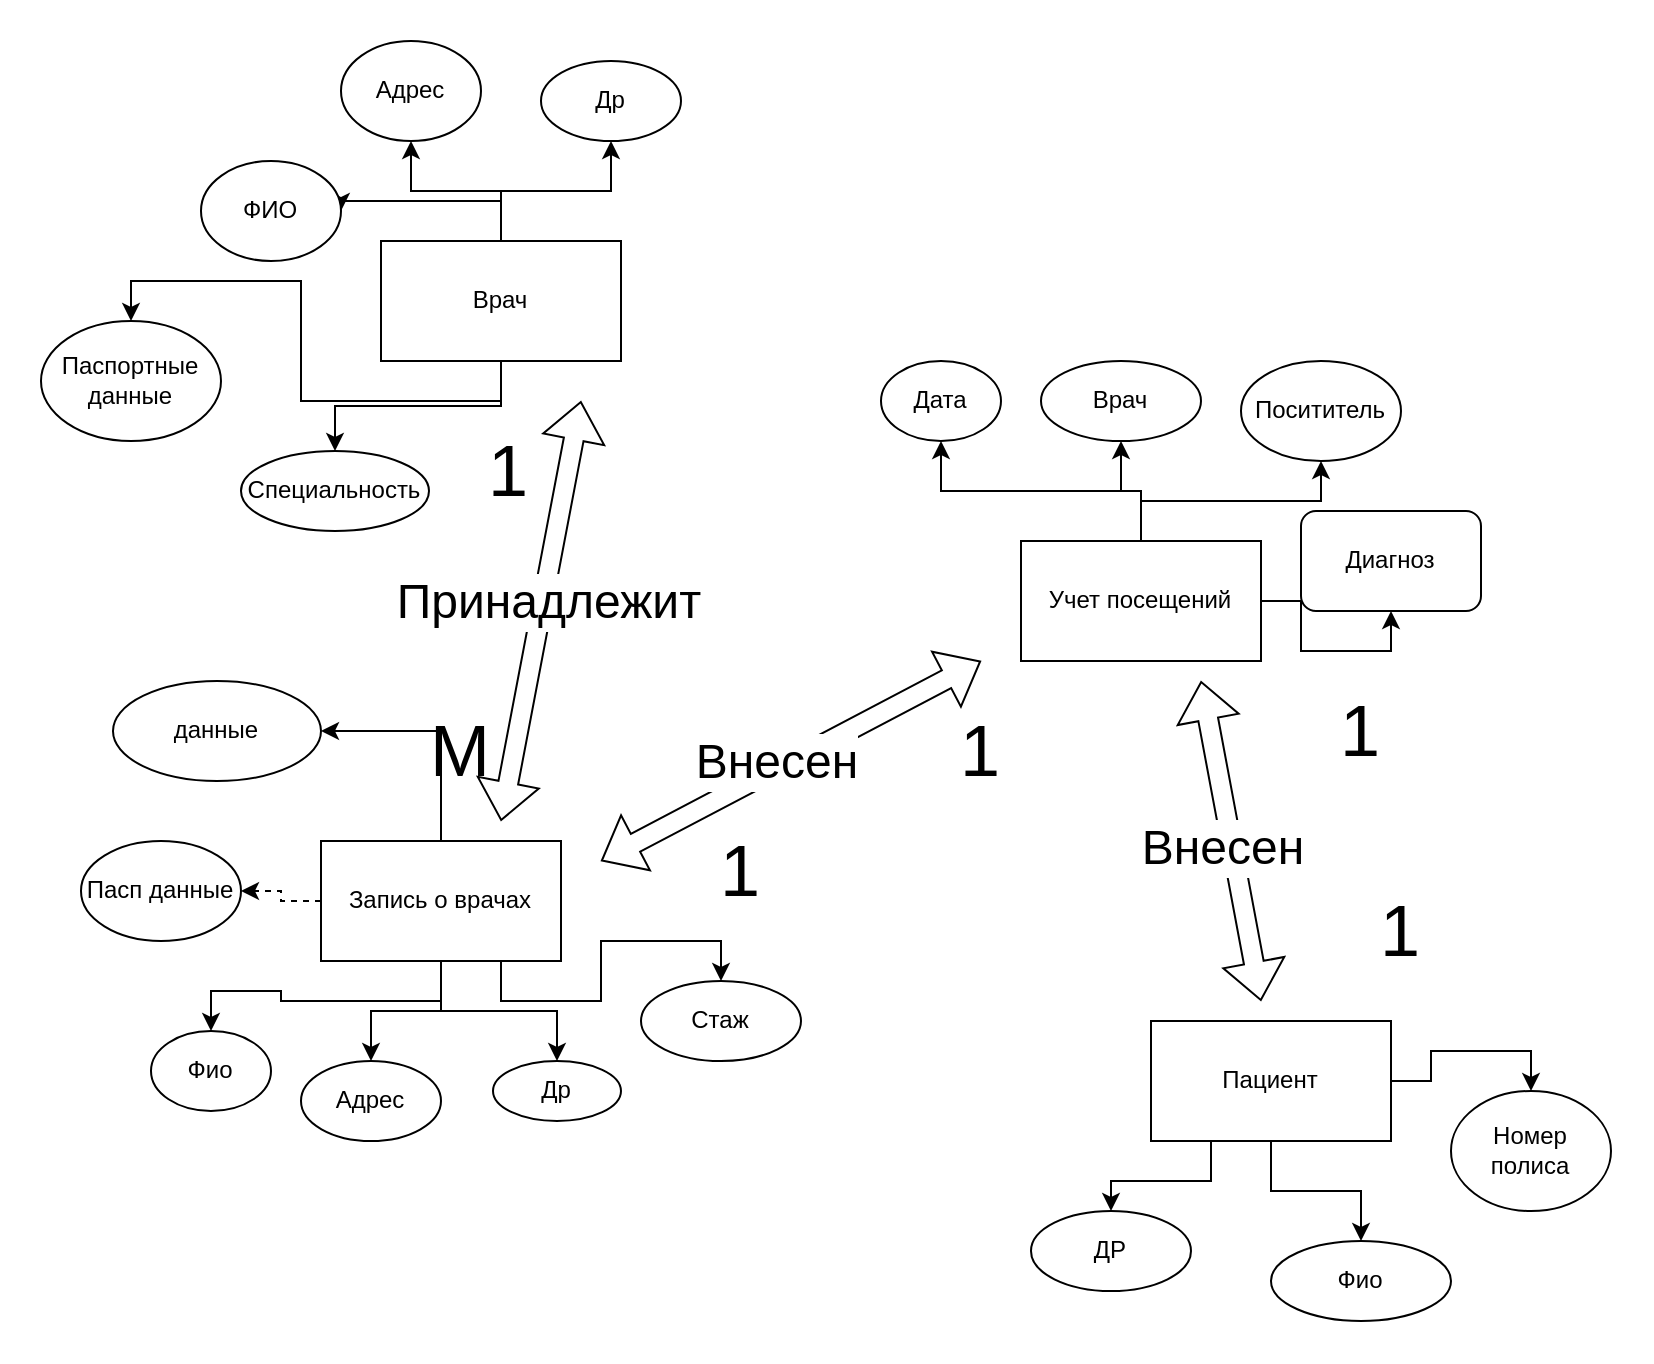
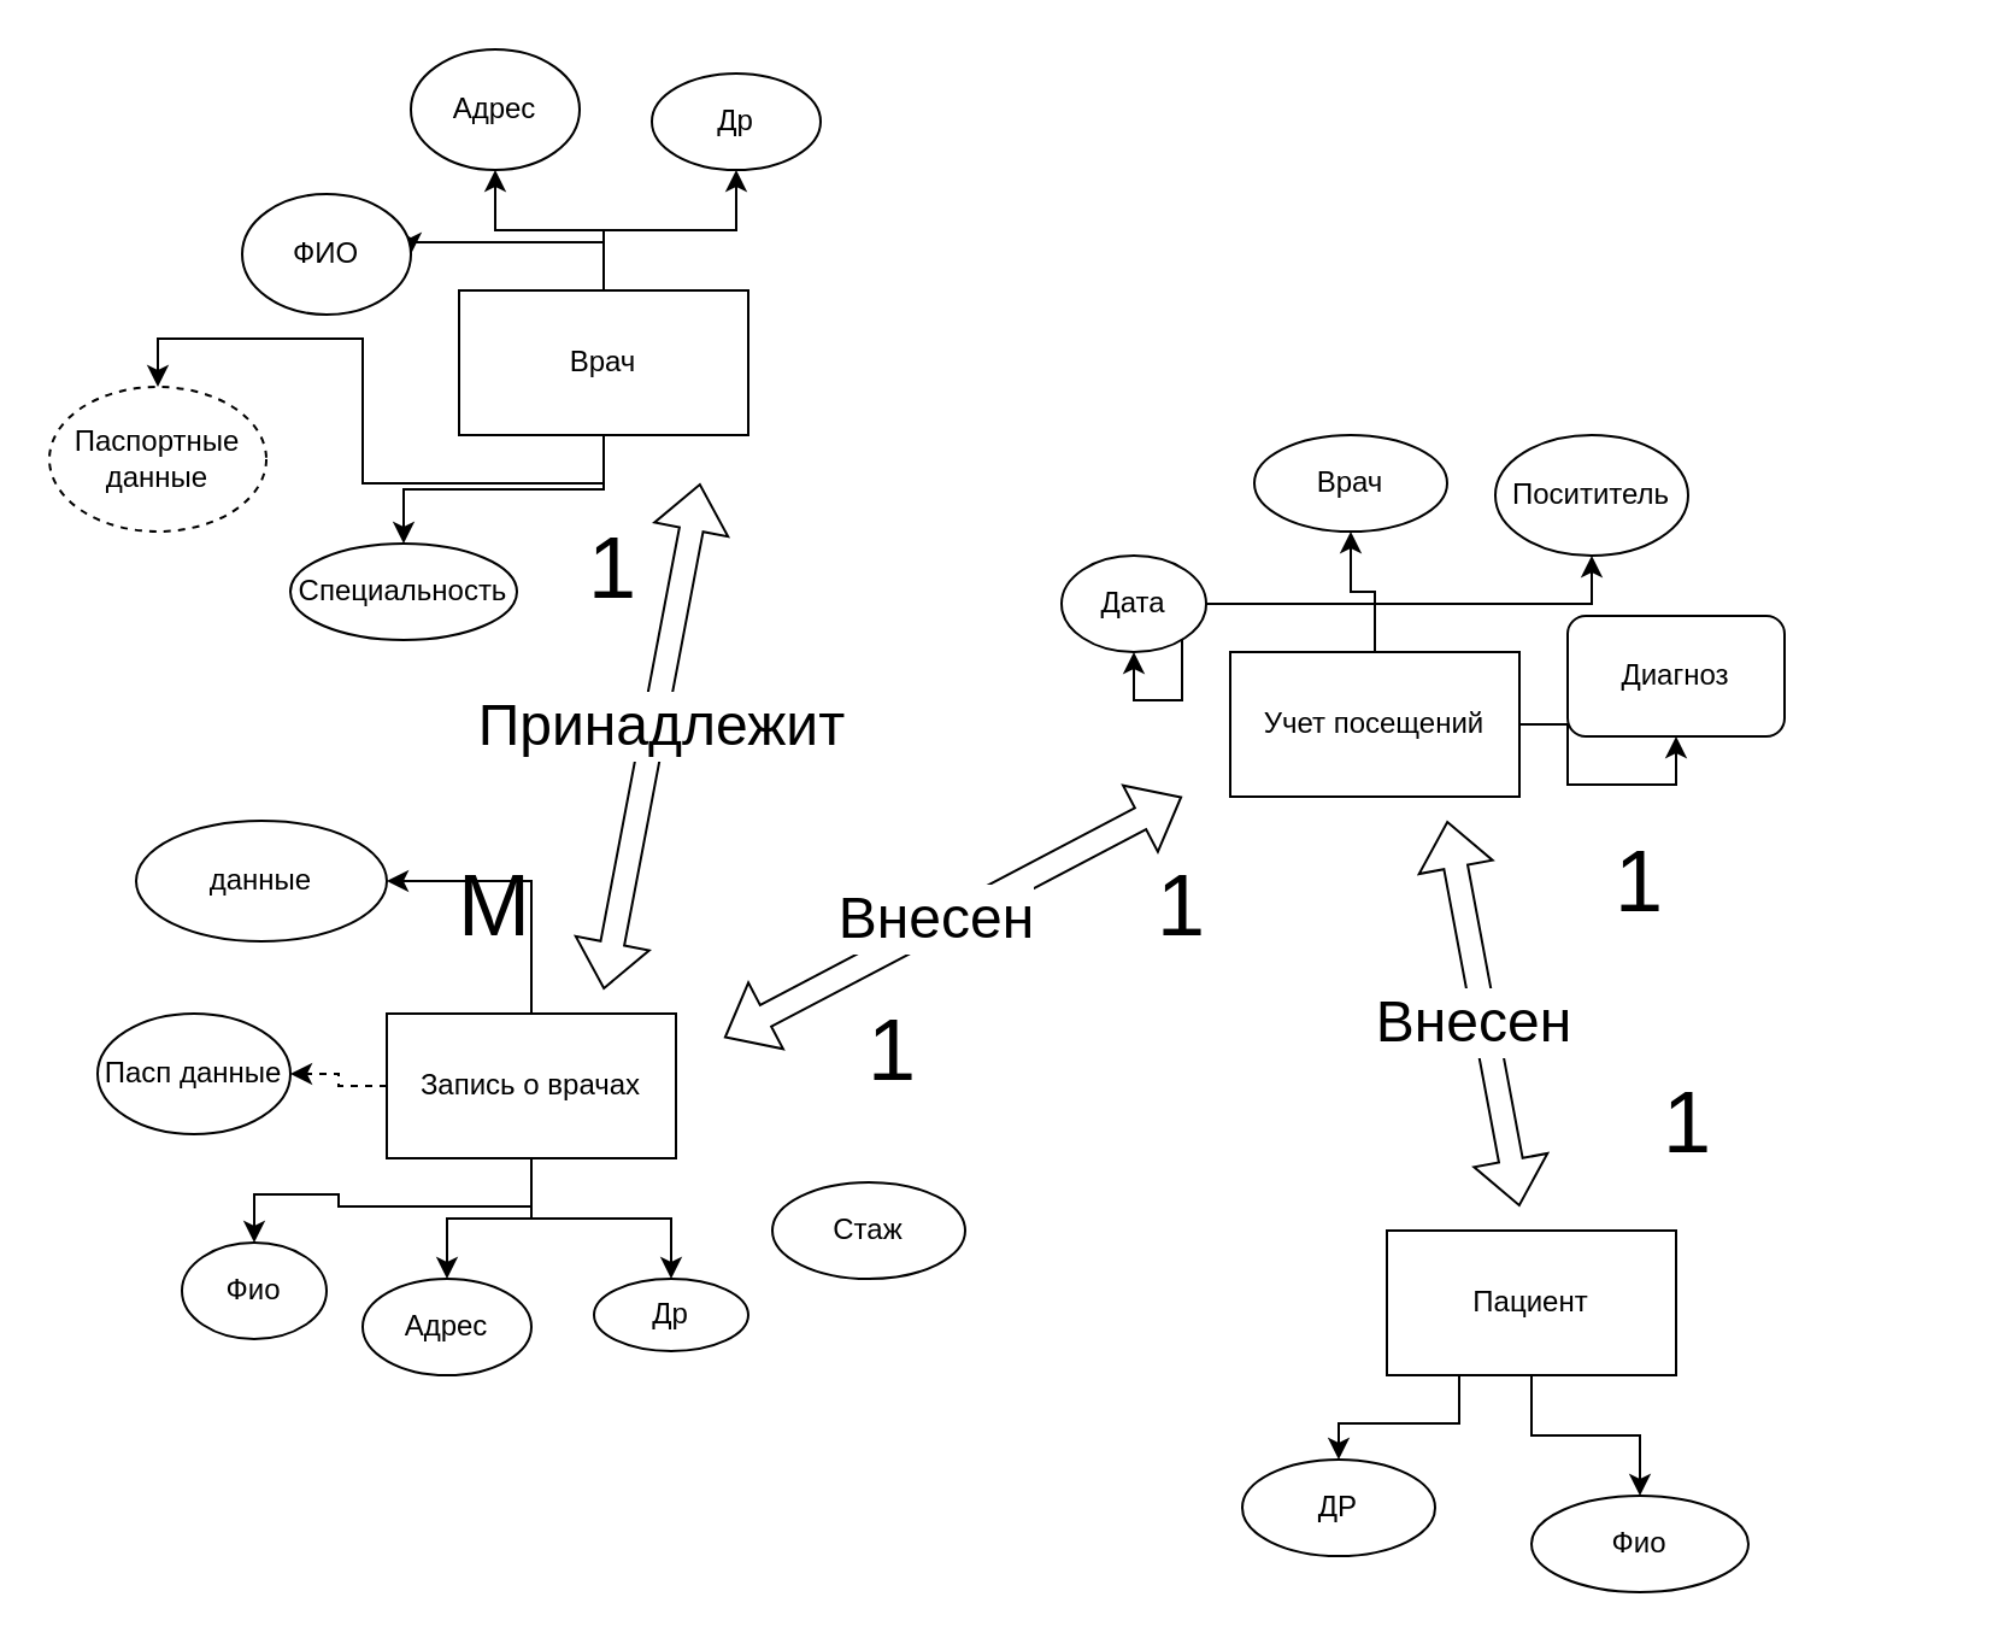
  <mxCell id="0" />
  <mxCell id="1" parent="0" />
  <mxCell id="2" style="edgeStyle=orthogonalEdgeStyle;rounded=0;orthogonalLoop=1;jettySize=auto;html=1;exitX=0.5;exitY=0;exitDx=0;exitDy=0;entryX=0.5;entryY=1;entryDx=0;entryDy=0;" edge="1" parent="1" source="7" target="10"><mxGeometry relative="1" as="geometry" /></mxCell>
  <mxCell id="3" style="edgeStyle=orthogonalEdgeStyle;rounded=0;orthogonalLoop=1;jettySize=auto;html=1;exitX=0.5;exitY=0;exitDx=0;exitDy=0;entryX=0.5;entryY=1;entryDx=0;entryDy=0;" edge="1" parent="1" source="7" target="9"><mxGeometry relative="1" as="geometry" /></mxCell>
  <mxCell id="4" style="edgeStyle=orthogonalEdgeStyle;rounded=0;orthogonalLoop=1;jettySize=auto;html=1;exitX=0.5;exitY=0;exitDx=0;exitDy=0;entryX=1;entryY=0.5;entryDx=0;entryDy=0;" edge="1" parent="1" source="7" target="8"><mxGeometry relative="1" as="geometry" /></mxCell>
  <mxCell id="5" style="edgeStyle=orthogonalEdgeStyle;rounded=0;orthogonalLoop=1;jettySize=auto;html=1;exitX=0.5;exitY=1;exitDx=0;exitDy=0;entryX=0.5;entryY=0;entryDx=0;entryDy=0;" edge="1" parent="1" source="7" target="11"><mxGeometry relative="1" as="geometry" /></mxCell>
  <mxCell id="6" style="edgeStyle=orthogonalEdgeStyle;rounded=0;orthogonalLoop=1;jettySize=auto;html=1;exitX=0.5;exitY=1;exitDx=0;exitDy=0;entryX=0.5;entryY=0;entryDx=0;entryDy=0;" edge="1" parent="1" source="7" target="12"><mxGeometry relative="1" as="geometry" /></mxCell>
  <mxCell id="7" value="Врач" style="rounded=0;whiteSpace=wrap;html=1;" vertex="1" parent="1"><mxGeometry x="190" y="120" width="120" height="60" as="geometry" /></mxCell>
  <mxCell id="8" value="ФИО" style="ellipse;whiteSpace=wrap;html=1;" vertex="1" parent="1"><mxGeometry x="100" y="80" width="70" height="50" as="geometry" /></mxCell>
  <mxCell id="9" value="Адрес" style="ellipse;whiteSpace=wrap;html=1;" vertex="1" parent="1"><mxGeometry x="170" y="20" width="70" height="50" as="geometry" /></mxCell>
  <mxCell id="10" value="Др" style="ellipse;whiteSpace=wrap;html=1;" vertex="1" parent="1"><mxGeometry x="270" y="30" width="70" height="40" as="geometry" /></mxCell>
- <mxCell id="11" value="Паспортные данные" style="ellipse;whiteSpace=wrap;html=1;" vertex="1" parent="1"><mxGeometry x="20" y="160" width="90" height="60" as="geometry" /></mxCell>
+ <mxCell id="11" value="Паспортные данные" style="ellipse;whiteSpace=wrap;html=1;dashed=1;" vertex="1" parent="1"><mxGeometry x="20" y="160" width="90" height="60" as="geometry" /></mxCell>
  <mxCell id="12" value="Специальность" style="ellipse;whiteSpace=wrap;html=1;" vertex="1" parent="1"><mxGeometry x="120" y="225" width="94" height="40" as="geometry" /></mxCell>
  <mxCell id="13" style="edgeStyle=orthogonalEdgeStyle;rounded=0;orthogonalLoop=1;jettySize=auto;html=1;exitX=0.5;exitY=0;exitDx=0;exitDy=0;entryX=1;entryY=0.5;entryDx=0;entryDy=0;" edge="1" parent="1" source="19" target="24"><mxGeometry relative="1" as="geometry" /></mxCell>
  <mxCell id="14" style="edgeStyle=orthogonalEdgeStyle;rounded=0;orthogonalLoop=1;jettySize=auto;html=1;exitX=0;exitY=0.5;exitDx=0;exitDy=0;entryX=1;entryY=0.5;entryDx=0;entryDy=0;dashed=1;" edge="1" parent="1" source="19" target="23"><mxGeometry relative="1" as="geometry" /></mxCell>
  <mxCell id="15" style="edgeStyle=orthogonalEdgeStyle;rounded=0;orthogonalLoop=1;jettySize=auto;html=1;exitX=0.5;exitY=1;exitDx=0;exitDy=0;entryX=0.5;entryY=0;entryDx=0;entryDy=0;" edge="1" parent="1" source="19" target="21"><mxGeometry relative="1" as="geometry" /></mxCell>
  <mxCell id="16" style="edgeStyle=orthogonalEdgeStyle;rounded=0;orthogonalLoop=1;jettySize=auto;html=1;exitX=0.5;exitY=1;exitDx=0;exitDy=0;entryX=0.5;entryY=0;entryDx=0;entryDy=0;" edge="1" parent="1" source="19" target="22"><mxGeometry relative="1" as="geometry" /></mxCell>
  <mxCell id="17" style="edgeStyle=orthogonalEdgeStyle;rounded=0;orthogonalLoop=1;jettySize=auto;html=1;exitX=0.5;exitY=1;exitDx=0;exitDy=0;entryX=0.5;entryY=0;entryDx=0;entryDy=0;" edge="1" parent="1" source="19" target="20"><mxGeometry relative="1" as="geometry" /></mxCell>
- <mxCell id="18" style="edgeStyle=orthogonalEdgeStyle;rounded=0;orthogonalLoop=1;jettySize=auto;html=1;exitX=0.75;exitY=1;exitDx=0;exitDy=0;entryX=0.5;entryY=0;entryDx=0;entryDy=0;" edge="1" parent="1" source="19" target="25"><mxGeometry relative="1" as="geometry" /></mxCell>
  <mxCell id="19" value="Запись о врачах" style="rounded=0;whiteSpace=wrap;html=1;" vertex="1" parent="1"><mxGeometry x="160" y="420" width="120" height="60" as="geometry" /></mxCell>
  <mxCell id="20" value="Фио" style="ellipse;whiteSpace=wrap;html=1;" vertex="1" parent="1"><mxGeometry x="75" y="515" width="60" height="40" as="geometry" /></mxCell>
  <mxCell id="21" value="Адрес" style="ellipse;whiteSpace=wrap;html=1;" vertex="1" parent="1"><mxGeometry x="150" y="530" width="70" height="40" as="geometry" /></mxCell>
  <mxCell id="22" value="Др" style="ellipse;whiteSpace=wrap;html=1;" vertex="1" parent="1"><mxGeometry x="246" y="530" width="64" height="30" as="geometry" /></mxCell>
  <mxCell id="23" value="Пасп данные" style="ellipse;whiteSpace=wrap;html=1;" vertex="1" parent="1"><mxGeometry x="40" y="420" width="80" height="50" as="geometry" /></mxCell>
  <mxCell id="24" value="данные" style="ellipse;whiteSpace=wrap;html=1;" vertex="1" parent="1"><mxGeometry x="56" y="340" width="104" height="50" as="geometry" /></mxCell>
  <mxCell id="25" value="Стаж" style="ellipse;whiteSpace=wrap;html=1;" vertex="1" parent="1"><mxGeometry x="320" y="490" width="80" height="40" as="geometry" /></mxCell>
  <mxCell id="26" value="" style="shape=flexArrow;endArrow=classic;startArrow=classic;html=1;rounded=0;" edge="1" parent="1"><mxGeometry width="100" height="100" relative="1" as="geometry"><mxPoint x="250" y="410" as="sourcePoint" /><mxPoint x="290" y="200" as="targetPoint" /><Array as="points" /></mxGeometry></mxCell>
  <mxCell id="27" value="&lt;font style=&quot;font-size: 24px;&quot;&gt;Принадлежит&lt;/font&gt;" style="edgeLabel;html=1;align=center;verticalAlign=middle;resizable=0;points=[];" vertex="1" connectable="0" parent="26"><mxGeometry x="0.039" y="-3" relative="1" as="geometry"><mxPoint y="-1" as="offset" /></mxGeometry></mxCell>
  <mxCell id="28" value="&lt;font style=&quot;font-size: 36px;&quot;&gt;1&lt;/font&gt;" style="text;html=1;align=center;verticalAlign=middle;whiteSpace=wrap;rounded=0;" vertex="1" parent="1"><mxGeometry x="224" y="220" width="60" height="30" as="geometry" /></mxCell>
- <mxCell id="29" value="&lt;font style=&quot;font-size: 36px;&quot;&gt;М&lt;/font&gt;" style="text;html=1;align=center;verticalAlign=middle;whiteSpace=wrap;rounded=0;" vertex="1" parent="1"><mxGeometry x="200" y="360" width="60" height="30" as="geometry" /></mxCell>
+ <mxCell id="29" value="&lt;font style=&quot;font-size: 36px;&quot;&gt;М&lt;/font&gt;" style="text;html=1;align=center;verticalAlign=middle;whiteSpace=wrap;rounded=0;" vertex="1" parent="1"><mxGeometry x="175" y="360" width="60" height="30" as="geometry" /></mxCell>
  <mxCell id="30" style="edgeStyle=orthogonalEdgeStyle;rounded=0;orthogonalLoop=1;jettySize=auto;html=1;exitX=0.5;exitY=0;exitDx=0;exitDy=0;entryX=0.5;entryY=1;entryDx=0;entryDy=0;" edge="1" parent="1" source="34" target="35"><mxGeometry relative="1" as="geometry" /></mxCell>
  <mxCell id="31" style="edgeStyle=orthogonalEdgeStyle;rounded=0;orthogonalLoop=1;jettySize=auto;html=1;exitX=0.5;exitY=0;exitDx=0;exitDy=0;entryX=0.5;entryY=1;entryDx=0;entryDy=0;" edge="1" parent="1" source="34" target="36"><mxGeometry relative="1" as="geometry" /></mxCell>
  <mxCell id="32" style="edgeStyle=orthogonalEdgeStyle;rounded=0;orthogonalLoop=1;jettySize=auto;html=1;exitX=0.5;exitY=0;exitDx=0;exitDy=0;entryX=0.5;entryY=1;entryDx=0;entryDy=0;" edge="1" parent="1" source="34" target="37"><mxGeometry relative="1" as="geometry" /></mxCell>
  <mxCell id="33" style="edgeStyle=orthogonalEdgeStyle;rounded=0;orthogonalLoop=1;jettySize=auto;html=1;exitX=1;exitY=0.5;exitDx=0;exitDy=0;entryX=0.5;entryY=1;entryDx=0;entryDy=0;" edge="1" parent="1" source="34" target="38"><mxGeometry relative="1" as="geometry" /></mxCell>
  <mxCell id="34" value="Учет посещений" style="rounded=0;whiteSpace=wrap;html=1;" vertex="1" parent="1"><mxGeometry x="510" y="270" width="120" height="60" as="geometry" /></mxCell>
- <mxCell id="35" value="Дата" style="ellipse;whiteSpace=wrap;html=1;" vertex="1" parent="1"><mxGeometry x="440" y="180" width="60" height="40" as="geometry" /></mxCell>
+ <mxCell id="35" value="Дата" style="ellipse;whiteSpace=wrap;html=1;" vertex="1" parent="1"><mxGeometry x="440" y="230" width="60" height="40" as="geometry" /></mxCell>
  <mxCell id="36" value="Врач" style="ellipse;whiteSpace=wrap;html=1;" vertex="1" parent="1"><mxGeometry x="520" y="180" width="80" height="40" as="geometry" /></mxCell>
  <mxCell id="37" value="Посититель" style="ellipse;whiteSpace=wrap;html=1;" vertex="1" parent="1"><mxGeometry x="620" y="180" width="80" height="50" as="geometry" /></mxCell>
  <mxCell id="38" value="Диагноз" style="whiteSpace=wrap;html=1;rounded=1;" vertex="1" parent="1"><mxGeometry x="650" y="255" width="90" height="50" as="geometry" /></mxCell>
  <mxCell id="39" value="" style="shape=flexArrow;endArrow=classic;startArrow=classic;html=1;rounded=0;" edge="1" parent="1"><mxGeometry width="100" height="100" relative="1" as="geometry"><mxPoint x="300" y="430" as="sourcePoint" /><mxPoint x="490" y="330" as="targetPoint" /></mxGeometry></mxCell>
  <mxCell id="40" value="&lt;font style=&quot;font-size: 24px;&quot;&gt;Внесен&lt;/font&gt;" style="edgeLabel;html=1;align=center;verticalAlign=middle;resizable=0;points=[];" vertex="1" connectable="0" parent="39"><mxGeometry x="-0.059" y="3" relative="1" as="geometry"><mxPoint as="offset" /></mxGeometry></mxCell>
  <mxCell id="41" value="&lt;font style=&quot;font-size: 36px;&quot;&gt;1&lt;/font&gt;" style="text;html=1;align=center;verticalAlign=middle;whiteSpace=wrap;rounded=0;" vertex="1" parent="1"><mxGeometry x="460" y="360" width="60" height="30" as="geometry" /></mxCell>
  <mxCell id="42" value="&lt;font style=&quot;font-size: 36px;&quot;&gt;1&lt;/font&gt;" style="text;html=1;align=center;verticalAlign=middle;whiteSpace=wrap;rounded=0;" vertex="1" parent="1"><mxGeometry x="340" y="420" width="60" height="30" as="geometry" /></mxCell>
  <mxCell id="43" value="Фио" style="ellipse;whiteSpace=wrap;html=1;" vertex="1" parent="1"><mxGeometry x="635" y="620" width="90" height="40" as="geometry" /></mxCell>
  <mxCell id="44" style="edgeStyle=orthogonalEdgeStyle;rounded=0;orthogonalLoop=1;jettySize=auto;html=1;exitX=0.5;exitY=1;exitDx=0;exitDy=0;entryX=0.5;entryY=0;entryDx=0;entryDy=0;" edge="1" parent="1" source="47" target="43"><mxGeometry relative="1" as="geometry" /></mxCell>
  <mxCell id="45" style="edgeStyle=orthogonalEdgeStyle;rounded=0;orthogonalLoop=1;jettySize=auto;html=1;exitX=0.25;exitY=1;exitDx=0;exitDy=0;entryX=0.5;entryY=0;entryDx=0;entryDy=0;" edge="1" parent="1" source="47" target="48"><mxGeometry relative="1" as="geometry" /></mxCell>
- <mxCell id="46" style="edgeStyle=orthogonalEdgeStyle;rounded=0;orthogonalLoop=1;jettySize=auto;html=1;exitX=1;exitY=0.5;exitDx=0;exitDy=0;entryX=0.5;entryY=0;entryDx=0;entryDy=0;" edge="1" parent="1" source="47" target="49"><mxGeometry relative="1" as="geometry" /></mxCell>
  <mxCell id="47" value="Пациент" style="rounded=0;whiteSpace=wrap;html=1;" vertex="1" parent="1"><mxGeometry x="575" y="510" width="120" height="60" as="geometry" /></mxCell>
  <mxCell id="48" value="ДР" style="ellipse;whiteSpace=wrap;html=1;" vertex="1" parent="1"><mxGeometry x="515" y="605" width="80" height="40" as="geometry" /></mxCell>
- <mxCell id="49" value="Номер полиса" style="ellipse;whiteSpace=wrap;html=1;" vertex="1" parent="1"><mxGeometry x="725" y="545" width="80" height="60" as="geometry" /></mxCell>
  <mxCell id="50" value="" style="shape=flexArrow;endArrow=classic;startArrow=classic;html=1;rounded=0;" edge="1" parent="1"><mxGeometry width="100" height="100" relative="1" as="geometry"><mxPoint x="630" y="500" as="sourcePoint" /><mxPoint x="600" y="340" as="targetPoint" /></mxGeometry></mxCell>
  <mxCell id="51" value="&lt;font style=&quot;font-size: 24px;&quot;&gt;Внесен&lt;/font&gt;" style="edgeLabel;html=1;align=center;verticalAlign=middle;resizable=0;points=[];" vertex="1" connectable="0" parent="50"><mxGeometry x="-0.032" y="5" relative="1" as="geometry"><mxPoint as="offset" /></mxGeometry></mxCell>
  <mxCell id="52" value="&lt;font style=&quot;font-size: 36px;&quot;&gt;1&lt;/font&gt;" style="text;html=1;align=center;verticalAlign=middle;whiteSpace=wrap;rounded=0;" vertex="1" parent="1"><mxGeometry x="650" y="350" width="60" height="30" as="geometry" /></mxCell>
  <mxCell id="53" value="&lt;font style=&quot;font-size: 36px;&quot;&gt;1&lt;/font&gt;" style="text;html=1;align=center;verticalAlign=middle;whiteSpace=wrap;rounded=0;" vertex="1" parent="1"><mxGeometry x="670" y="450" width="60" height="30" as="geometry" /></mxCell>
